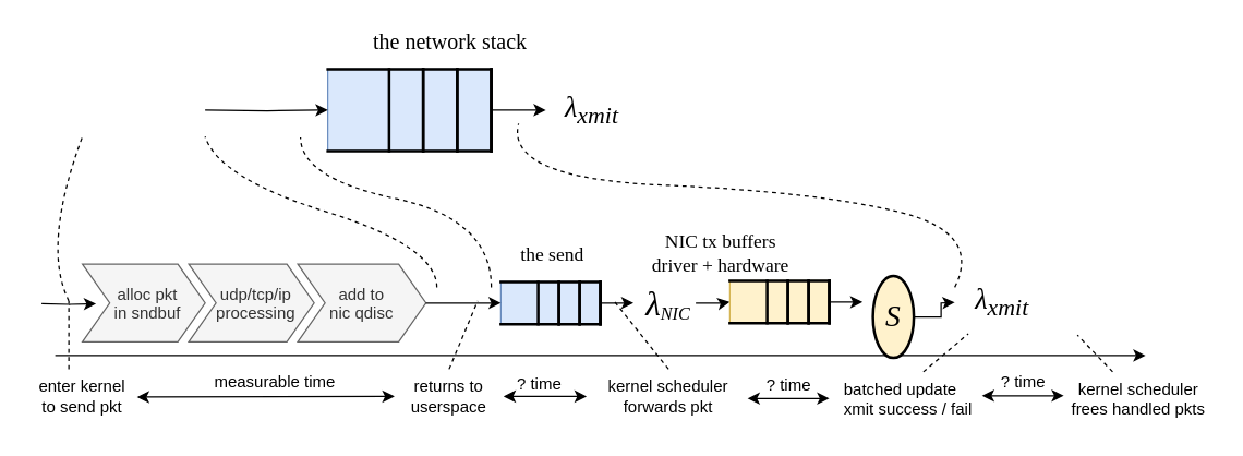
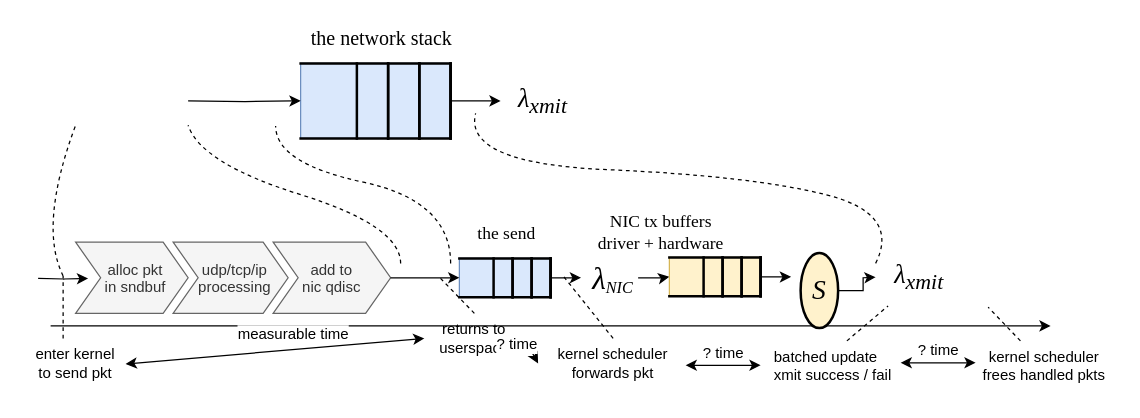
  <mxCell id="0" />
  <mxCell id="1" parent="0" />
  <mxCell id="2" value="" style="group;fillColor=#dae8fc;strokeColor=#6c8ebf;" vertex="1" connectable="0" parent="1"><mxGeometry x="240" y="50" width="120" height="60" as="geometry" /></mxCell>
  <mxCell id="3" value="" style="group" vertex="1" connectable="0" parent="2"><mxGeometry width="120" height="60" as="geometry" /></mxCell>
  <mxCell id="4" value="" style="group" vertex="1" connectable="0" parent="3"><mxGeometry width="120" height="60" as="geometry" /></mxCell>
  <mxCell id="5" value="" style="group" vertex="1" connectable="0" parent="4"><mxGeometry width="120" height="60" as="geometry" /></mxCell>
  <mxCell id="6" value="" style="shape=partialRectangle;whiteSpace=wrap;html=1;bottom=0;right=0;fillColor=none;rotation=180;strokeWidth=2;" vertex="1" parent="5"><mxGeometry width="120" height="60" as="geometry" /></mxCell>
  <mxCell id="7" value="" style="shape=partialRectangle;whiteSpace=wrap;html=1;bottom=0;right=0;fillColor=none;rotation=180;flipH=0;strokeWidth=2;flipV=1;" vertex="1" parent="5"><mxGeometry width="120" height="60" as="geometry" /></mxCell>
  <mxCell id="8" value="" style="edgeStyle=orthogonalEdgeStyle;rounded=0;orthogonalLoop=1;jettySize=auto;html=1;" edge="1" parent="5" source="9"><mxGeometry relative="1" as="geometry"><mxPoint x="160" y="30" as="targetPoint" /></mxGeometry></mxCell>
  <mxCell id="9" value="" style="shape=partialRectangle;whiteSpace=wrap;html=1;top=0;bottom=0;fillColor=none;strokeColor=#000000;strokeWidth=2;" vertex="1" parent="5"><mxGeometry x="95" width="25" height="60" as="geometry" /></mxCell>
  <mxCell id="10" value="" style="shape=partialRectangle;whiteSpace=wrap;html=1;top=0;bottom=0;fillColor=none;strokeColor=#000000;strokeWidth=2;" vertex="1" parent="5"><mxGeometry x="70" width="25" height="60" as="geometry" /></mxCell>
  <mxCell id="11" value="" style="shape=partialRectangle;whiteSpace=wrap;html=1;top=0;bottom=0;fillColor=none;strokeColor=#000000;strokeWidth=2;" vertex="1" parent="5"><mxGeometry x="45" width="25" height="60" as="geometry" /></mxCell>
  <mxCell id="12" value="" style="edgeStyle=orthogonalEdgeStyle;rounded=0;orthogonalLoop=1;jettySize=auto;html=1;" edge="1" parent="1" target="7"><mxGeometry relative="1" as="geometry"><mxPoint x="150" y="80" as="sourcePoint" /></mxGeometry></mxCell>
- <mxCell id="13" value="&lt;font style=&quot;font-size: 16px&quot; face=&quot;Tahoma&quot;&gt;the network stack&lt;/font&gt;" style="text;html=1;strokeColor=none;fillColor=none;align=center;verticalAlign=middle;whiteSpace=wrap;rounded=0;" vertex="1" parent="1"><mxGeometry x="265" y="20" width="130" height="20" as="geometry" /></mxCell>
+ <mxCell id="13" value="&lt;font style=&quot;font-size: 16px&quot; face=&quot;Tahoma&quot;&gt;the network stack&lt;/font&gt;" style="text;html=1;strokeColor=none;fillColor=none;align=center;verticalAlign=middle;whiteSpace=wrap;rounded=0;" vertex="1" parent="1"><mxGeometry x="240" y="20" width="130" height="20" as="geometry" /></mxCell>
  <mxCell id="14" value="" style="group;fillColor=#dae8fc;strokeColor=#6c8ebf;" vertex="1" connectable="0" parent="1"><mxGeometry x="367" y="206" width="73" height="31" as="geometry" /></mxCell>
  <mxCell id="15" value="" style="group" vertex="1" connectable="0" parent="14"><mxGeometry width="73" height="31.0" as="geometry" /></mxCell>
  <mxCell id="16" value="" style="group" vertex="1" connectable="0" parent="15"><mxGeometry width="73" height="31.0" as="geometry" /></mxCell>
  <mxCell id="17" value="" style="group" vertex="1" connectable="0" parent="16"><mxGeometry width="73" height="31.0" as="geometry" /></mxCell>
  <mxCell id="18" value="" style="shape=partialRectangle;whiteSpace=wrap;html=1;bottom=0;right=0;fillColor=none;rotation=180;strokeWidth=2;" vertex="1" parent="17"><mxGeometry width="73" height="31.0" as="geometry" /></mxCell>
  <mxCell id="19" value="" style="shape=partialRectangle;whiteSpace=wrap;html=1;bottom=0;right=0;fillColor=none;rotation=180;flipH=0;strokeWidth=2;flipV=1;" vertex="1" parent="17"><mxGeometry width="73" height="31.0" as="geometry" /></mxCell>
  <mxCell id="20" value="" style="edgeStyle=orthogonalEdgeStyle;rounded=0;orthogonalLoop=1;jettySize=auto;html=1;" edge="1" parent="17" source="21"><mxGeometry relative="1" as="geometry"><mxPoint x="97.333" y="15.5" as="targetPoint" /></mxGeometry></mxCell>
  <mxCell id="21" value="" style="shape=partialRectangle;whiteSpace=wrap;html=1;top=0;bottom=0;fillColor=none;strokeColor=#000000;strokeWidth=2;" vertex="1" parent="17"><mxGeometry x="57.792" width="15.208" height="31.0" as="geometry" /></mxCell>
  <mxCell id="22" value="" style="shape=partialRectangle;whiteSpace=wrap;html=1;top=0;bottom=0;fillColor=none;strokeColor=#000000;strokeWidth=2;" vertex="1" parent="17"><mxGeometry x="42.583" width="15.208" height="31.0" as="geometry" /></mxCell>
  <mxCell id="23" value="" style="shape=partialRectangle;whiteSpace=wrap;html=1;top=0;bottom=0;fillColor=none;strokeColor=#000000;strokeWidth=2;" vertex="1" parent="17"><mxGeometry x="27.375" width="15.208" height="31.0" as="geometry" /></mxCell>
  <mxCell id="24" value="" style="edgeStyle=orthogonalEdgeStyle;rounded=0;orthogonalLoop=1;jettySize=auto;html=1;entryX=1;entryY=0.5;entryDx=0;entryDy=0;" edge="1" parent="1" source="25" target="41"><mxGeometry relative="1" as="geometry" /></mxCell>
  <mxCell id="25" value="&lt;i style=&quot;font-size: 25px&quot;&gt;&lt;font style=&quot;font-size: 25px&quot; face=&quot;Georgia&quot;&gt;λ&lt;font size=&quot;1&quot;&gt;&lt;sub style=&quot;font-size: 13px&quot;&gt;NIC&lt;/sub&gt;&lt;/font&gt;&lt;/font&gt;&lt;/i&gt;" style="text;html=1;strokeColor=none;fillColor=none;align=center;verticalAlign=middle;whiteSpace=wrap;rounded=0;fontSize=22;" vertex="1" parent="1"><mxGeometry x="470" y="210.75" width="40" height="21.5" as="geometry" /></mxCell>
  <mxCell id="26" value="&lt;i style=&quot;font-size: 21px&quot;&gt;&lt;font style=&quot;font-size: 21px&quot; face=&quot;Georgia&quot;&gt;λ&lt;font style=&quot;font-size: 21px&quot;&gt;&lt;sub&gt;xmit&lt;/sub&gt;&lt;/font&gt;&lt;/font&gt;&lt;/i&gt;" style="text;html=1;strokeColor=none;fillColor=none;align=center;verticalAlign=middle;whiteSpace=wrap;rounded=0;fontSize=22;" vertex="1" parent="1"><mxGeometry x="710" y="201.25" width="50" height="39" as="geometry" /></mxCell>
  <mxCell id="27" value="&lt;font style=&quot;font-size: 14px&quot; face=&quot;Tahoma&quot;&gt;the send&lt;br&gt;&lt;/font&gt;" style="text;html=1;strokeColor=none;fillColor=none;align=center;verticalAlign=middle;whiteSpace=wrap;rounded=0;" vertex="1" parent="1"><mxGeometry x="370" y="177" width="70" height="20" as="geometry" /></mxCell>
  <mxCell id="28" value="" style="endArrow=none;dashed=1;html=1;curved=1;entryX=1;entryY=1;entryDx=0;entryDy=0;" edge="1" parent="1"><mxGeometry width="50" height="50" relative="1" as="geometry"><mxPoint x="320" y="210" as="sourcePoint" /><mxPoint x="150" y="99.5" as="targetPoint" /><Array as="points"><mxPoint x="320" y="180" /><mxPoint x="160" y="130" /></Array></mxGeometry></mxCell>
  <mxCell id="29" value="" style="endArrow=none;dashed=1;html=1;curved=1;entryX=0;entryY=1;entryDx=0;entryDy=0;" edge="1" parent="1"><mxGeometry width="50" height="50" relative="1" as="geometry"><mxPoint x="50" y="220" as="sourcePoint" /><mxPoint x="60" y="99.5" as="targetPoint" /><Array as="points"><mxPoint x="30" y="180" /></Array></mxGeometry></mxCell>
  <mxCell id="30" value="" style="swimlane;childLayout=stackLayout;horizontal=1;fillColor=none;horizontalStack=1;resizeParent=1;resizeParentMax=0;resizeLast=0;collapsible=0;strokeColor=none;stackBorder=10;stackSpacing=-12;resizable=1;align=center;points=[];fontColor=#000000;" vertex="1" parent="1"><mxGeometry x="50" y="160" width="272" height="100" as="geometry" /></mxCell>
  <mxCell id="31" value="alloc pkt&#10;in sndbuf" style="shape=step;perimeter=stepPerimeter;fixedSize=1;points=[];spacingLeft=6;fillColor=#f5f5f5;strokeColor=#666666;fontColor=#333333;" vertex="1" parent="30"><mxGeometry x="10" y="33" width="90" height="57" as="geometry" /></mxCell>
  <mxCell id="32" value="" style="endArrow=classic;html=1;fontSize=12;" edge="1" parent="30"><mxGeometry width="50" height="50" relative="1" as="geometry"><mxPoint x="-10" y="100" as="sourcePoint" /><mxPoint x="790" y="100" as="targetPoint" /></mxGeometry></mxCell>
  <mxCell id="33" value="udp/tcp/ip&#10;processing" style="shape=step;perimeter=stepPerimeter;fixedSize=1;points=[];spacingLeft=7;fillColor=#f5f5f5;strokeColor=#666666;fontColor=#333333;" vertex="1" parent="30"><mxGeometry x="88" y="33" width="92" height="57" as="geometry" /></mxCell>
  <mxCell id="34" value="add to&#10;nic qdisc" style="shape=step;perimeter=stepPerimeter;fixedSize=1;points=[];fillColor=#f5f5f5;strokeColor=#666666;fontColor=#333333;" vertex="1" parent="30"><mxGeometry x="168" y="33" width="94" height="57" as="geometry" /></mxCell>
  <mxCell id="35" value="" style="edgeStyle=orthogonalEdgeStyle;rounded=0;orthogonalLoop=1;jettySize=auto;html=1;" edge="1" parent="1" source="34" target="19"><mxGeometry relative="1" as="geometry" /></mxCell>
  <mxCell id="36" value="" style="group;fillColor=#fff2cc;strokeColor=#d6b656;" vertex="1" connectable="0" parent="1"><mxGeometry x="535" y="205.25" width="73" height="31" as="geometry" /></mxCell>
  <mxCell id="37" value="" style="group" vertex="1" connectable="0" parent="36"><mxGeometry width="73" height="31.0" as="geometry" /></mxCell>
  <mxCell id="38" value="" style="group" vertex="1" connectable="0" parent="37"><mxGeometry width="73" height="31.0" as="geometry" /></mxCell>
  <mxCell id="39" value="" style="group" vertex="1" connectable="0" parent="38"><mxGeometry width="73" height="31.0" as="geometry" /></mxCell>
  <mxCell id="40" value="" style="shape=partialRectangle;whiteSpace=wrap;html=1;bottom=0;right=0;fillColor=none;rotation=180;strokeWidth=2;" vertex="1" parent="39"><mxGeometry width="73" height="31.0" as="geometry" /></mxCell>
  <mxCell id="41" value="" style="shape=partialRectangle;whiteSpace=wrap;html=1;bottom=0;right=0;fillColor=none;rotation=180;flipH=0;strokeWidth=2;flipV=1;" vertex="1" parent="39"><mxGeometry width="73" height="31.0" as="geometry" /></mxCell>
  <mxCell id="42" value="" style="edgeStyle=orthogonalEdgeStyle;rounded=0;orthogonalLoop=1;jettySize=auto;html=1;" edge="1" parent="39" source="43"><mxGeometry relative="1" as="geometry"><mxPoint x="97.333" y="15.5" as="targetPoint" /></mxGeometry></mxCell>
  <mxCell id="43" value="" style="shape=partialRectangle;whiteSpace=wrap;html=1;top=0;bottom=0;fillColor=none;strokeColor=#000000;strokeWidth=2;" vertex="1" parent="39"><mxGeometry x="57.792" width="15.208" height="31.0" as="geometry" /></mxCell>
  <mxCell id="44" value="" style="shape=partialRectangle;whiteSpace=wrap;html=1;top=0;bottom=0;fillColor=none;strokeColor=#000000;strokeWidth=2;" vertex="1" parent="39"><mxGeometry x="42.583" width="15.208" height="31.0" as="geometry" /></mxCell>
  <mxCell id="45" value="" style="shape=partialRectangle;whiteSpace=wrap;html=1;top=0;bottom=0;fillColor=none;strokeColor=#000000;strokeWidth=2;" vertex="1" parent="39"><mxGeometry x="27.375" width="15.208" height="31.0" as="geometry" /></mxCell>
  <mxCell id="46" value="&lt;div style=&quot;font-size: 14px&quot;&gt;&lt;font style=&quot;font-size: 14px&quot; face=&quot;Tahoma&quot;&gt;NIC tx buffers&lt;br&gt;&lt;/font&gt;&lt;/div&gt;&lt;div style=&quot;font-size: 14px&quot;&gt;&lt;font style=&quot;font-size: 14px&quot; face=&quot;Tahoma&quot;&gt;driver + hardware&lt;br&gt;&lt;/font&gt;&lt;/div&gt;" style="text;html=1;strokeColor=none;fillColor=none;align=center;verticalAlign=middle;whiteSpace=wrap;rounded=0;" vertex="1" parent="1"><mxGeometry x="450" y="175" width="157" height="20" as="geometry" /></mxCell>
  <mxCell id="47" value="" style="edgeStyle=orthogonalEdgeStyle;rounded=0;orthogonalLoop=1;jettySize=auto;html=1;" edge="1" parent="1" source="48"><mxGeometry relative="1" as="geometry"><mxPoint x="700" y="221" as="targetPoint" /></mxGeometry></mxCell>
  <mxCell id="48" value="&lt;font style=&quot;font-size: 22px;&quot; face=&quot;Georgia&quot;&gt;&lt;i style=&quot;font-size: 22px;&quot;&gt;S&lt;/i&gt;&lt;/font&gt;" style="ellipse;whiteSpace=wrap;html=1;aspect=fixed;strokeColor=#000000;strokeWidth=2;fillColor=#fff2cc;fontSize=22;" vertex="1" parent="1"><mxGeometry x="640" y="201.75" width="30" height="60" as="geometry" /></mxCell>
  <mxCell id="49" value="&lt;i style=&quot;font-size: 21px&quot;&gt;&lt;font style=&quot;font-size: 21px&quot; face=&quot;Georgia&quot;&gt;λ&lt;font style=&quot;font-size: 21px&quot;&gt;&lt;sub&gt;xmit&lt;/sub&gt;&lt;/font&gt;&lt;/font&gt;&lt;/i&gt;" style="text;html=1;strokeColor=none;fillColor=none;align=center;verticalAlign=middle;whiteSpace=wrap;rounded=0;fontSize=22;" vertex="1" parent="1"><mxGeometry x="409" y="60" width="50" height="39" as="geometry" /></mxCell>
  <mxCell id="50" value="" style="endArrow=none;dashed=1;html=1;curved=1;" edge="1" parent="1"><mxGeometry width="50" height="50" relative="1" as="geometry"><mxPoint x="360" y="210" as="sourcePoint" /><mxPoint x="220" y="100" as="targetPoint" /><Array as="points"><mxPoint x="360" y="160" /><mxPoint x="220" y="130" /></Array></mxGeometry></mxCell>
  <mxCell id="51" value="" style="endArrow=none;dashed=1;html=1;curved=1;" edge="1" parent="1"><mxGeometry width="50" height="50" relative="1" as="geometry"><mxPoint x="700" y="210" as="sourcePoint" /><mxPoint x="380" y="90" as="targetPoint" /><Array as="points"><mxPoint x="720" y="170" /><mxPoint x="600" y="140" /><mxPoint x="370" y="130" /></Array></mxGeometry></mxCell>
  <mxCell id="52" value="" style="endArrow=none;dashed=1;html=1;fontSize=22;exitX=0.5;exitY=0;exitDx=0;exitDy=0;" edge="1" parent="1" source="53"><mxGeometry width="50" height="50" relative="1" as="geometry"><mxPoint x="450" y="270" as="sourcePoint" /><mxPoint x="450" y="220" as="targetPoint" /></mxGeometry></mxCell>
  <mxCell id="53" value="&lt;div style=&quot;font-size: 12px&quot;&gt;kernel scheduler&lt;/div&gt;&lt;div style=&quot;font-size: 12px&quot;&gt;forwards pkt&lt;br style=&quot;font-size: 12px&quot;&gt;&lt;/div&gt;" style="text;html=1;strokeColor=none;fillColor=none;align=center;verticalAlign=middle;whiteSpace=wrap;rounded=0;fontSize=12;" vertex="1" parent="1"><mxGeometry x="440" y="270" width="100" height="40" as="geometry" /></mxCell>
  <mxCell id="54" value="&lt;div&gt;enter kernel&lt;/div&gt;&lt;div&gt;to send pkt&lt;br&gt;&lt;/div&gt;" style="text;html=1;strokeColor=none;fillColor=none;align=center;verticalAlign=middle;whiteSpace=wrap;rounded=0;fontSize=12;" vertex="1" parent="1"><mxGeometry y="270" width="80" height="40" as="geometry" x="20" /></mxCell>
  <mxCell id="55" value="" style="endArrow=none;dashed=1;html=1;fontSize=22;" edge="1" parent="1"><mxGeometry width="50" height="50" relative="1" as="geometry"><mxPoint x="50" y="270" as="sourcePoint" /><mxPoint x="50" y="220" as="targetPoint" /></mxGeometry></mxCell>
  <mxCell id="56" value="" style="edgeStyle=orthogonalEdgeStyle;rounded=0;orthogonalLoop=1;jettySize=auto;html=1;" edge="1" parent="1"><mxGeometry relative="1" as="geometry"><mxPoint x="30" y="222" as="sourcePoint" /><mxPoint x="70" y="222" as="targetPoint" /></mxGeometry></mxCell>
  <mxCell id="57" value="" style="endArrow=none;dashed=1;html=1;fontSize=22;exitX=0.5;exitY=0;exitDx=0;exitDy=0;" edge="1" parent="1" source="58"><mxGeometry width="50" height="50" relative="1" as="geometry"><mxPoint x="339.5" y="260" as="sourcePoint" /><mxPoint x="350" y="220" as="targetPoint" /></mxGeometry></mxCell>
- <mxCell id="58" value="&lt;div&gt;returns to&lt;/div&gt;&lt;div&gt;userspace&lt;br&gt;&lt;/div&gt;" style="text;html=1;strokeColor=none;fillColor=none;align=center;verticalAlign=middle;whiteSpace=wrap;rounded=0;fontSize=12;" vertex="1" parent="1"><mxGeometry x="289" y="270" width="80" height="40" as="geometry" /></mxCell>
+ <mxCell id="58" value="&lt;div&gt;returns to&lt;/div&gt;&lt;div&gt;userspace&lt;br&gt;&lt;/div&gt;" style="text;html=1;strokeColor=none;fillColor=none;align=center;verticalAlign=middle;whiteSpace=wrap;rounded=0;fontSize=12;" vertex="1" parent="1"><mxGeometry x="339" y="250" width="80" height="40" as="geometry" /></mxCell>
  <mxCell id="59" value="" style="endArrow=classic;startArrow=classic;html=1;fontSize=12;entryX=0;entryY=0.5;entryDx=0;entryDy=0;" edge="1" parent="1" target="58"><mxGeometry width="50" height="50" relative="1" as="geometry"><mxPoint x="100" y="290.5" as="sourcePoint" /><mxPoint x="222" y="289.5" as="targetPoint" /></mxGeometry></mxCell>
  <mxCell id="60" value="measurable time" style="edgeLabel;html=1;align=center;verticalAlign=middle;resizable=0;points=[];fontSize=12;" vertex="1" connectable="0" parent="59"><mxGeometry x="0.333" y="2" relative="1" as="geometry"><mxPoint x="-25.99" y="-8.17" as="offset" /></mxGeometry></mxCell>
  <mxCell id="61" value="&lt;div&gt;kernel scheduler&lt;/div&gt;&lt;div&gt;frees handled pkts&lt;br&gt;&lt;/div&gt;" style="text;html=1;strokeColor=none;fillColor=none;align=center;verticalAlign=middle;whiteSpace=wrap;rounded=0;fontSize=12;" vertex="1" parent="1"><mxGeometry x="780" y="272" width="110" height="40" as="geometry" /></mxCell>
  <mxCell id="62" value="&lt;div&gt;batched update&lt;/div&gt;&lt;div&gt;xmit success / fail&lt;br&gt;&lt;/div&gt;" style="text;html=1;strokeColor=none;fillColor=none;align=left;verticalAlign=middle;whiteSpace=wrap;rounded=0;fontSize=12;" vertex="1" parent="1"><mxGeometry x="617" y="272" width="120" height="40" as="geometry" /></mxCell>
  <mxCell id="63" value="" style="endArrow=none;dashed=1;html=1;fontSize=22;exitX=0.5;exitY=0;exitDx=0;exitDy=0;" edge="1" parent="1" source="62"><mxGeometry width="50" height="50" relative="1" as="geometry"><mxPoint x="710" y="274" as="sourcePoint" /><mxPoint x="710" y="244" as="targetPoint" /></mxGeometry></mxCell>
  <mxCell id="64" value="" style="endArrow=none;dashed=1;html=1;fontSize=22;" edge="1" parent="1" source="61"><mxGeometry width="50" height="50" relative="1" as="geometry"><mxPoint x="790" y="275" as="sourcePoint" /><mxPoint x="790" y="245" as="targetPoint" /></mxGeometry></mxCell>
  <mxCell id="65" value="" style="endArrow=classic;startArrow=classic;html=1;fontSize=12;exitX=1;exitY=0.5;exitDx=0;exitDy=0;" edge="1" parent="1" source="58"><mxGeometry width="50" height="50" relative="1" as="geometry"><mxPoint x="400" y="310" as="sourcePoint" /><mxPoint x="430" y="290" as="targetPoint" /></mxGeometry></mxCell>
  <mxCell id="66" value="? time" style="edgeLabel;html=1;align=center;verticalAlign=middle;resizable=0;points=[];fontSize=12;" vertex="1" connectable="0" parent="65"><mxGeometry x="0.333" y="2" relative="1" as="geometry"><mxPoint x="-15.63" y="-8" as="offset" /></mxGeometry></mxCell>
  <mxCell id="67" value="" style="endArrow=classic;startArrow=classic;html=1;fontSize=12;entryX=0;entryY=0.5;entryDx=0;entryDy=0;" edge="1" parent="1"><mxGeometry width="50" height="50" relative="1" as="geometry"><mxPoint x="548" y="291.5" as="sourcePoint" /><mxPoint x="608" y="291.5" as="targetPoint" /></mxGeometry></mxCell>
  <mxCell id="68" value="? time" style="edgeLabel;html=1;align=center;verticalAlign=middle;resizable=0;points=[];fontSize=12;" vertex="1" connectable="0" parent="67"><mxGeometry x="0.333" y="2" relative="1" as="geometry"><mxPoint x="-11.0" y="-8" as="offset" /></mxGeometry></mxCell>
  <mxCell id="69" value="" style="endArrow=classic;startArrow=classic;html=1;fontSize=12;entryX=0;entryY=0.5;entryDx=0;entryDy=0;" edge="1" parent="1"><mxGeometry width="50" height="50" relative="1" as="geometry"><mxPoint x="720" y="289.5" as="sourcePoint" /><mxPoint x="780" y="289.5" as="targetPoint" /></mxGeometry></mxCell>
  <mxCell id="70" value="? time" style="edgeLabel;html=1;align=center;verticalAlign=middle;resizable=0;points=[];fontSize=12;" vertex="1" connectable="0" parent="69"><mxGeometry x="0.333" y="2" relative="1" as="geometry"><mxPoint x="-11.0" y="-8" as="offset" /></mxGeometry></mxCell>
